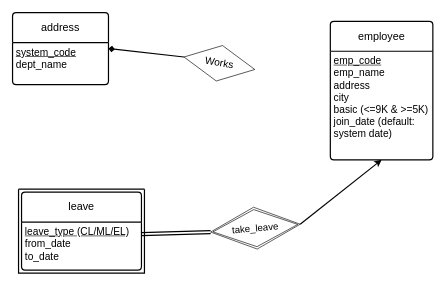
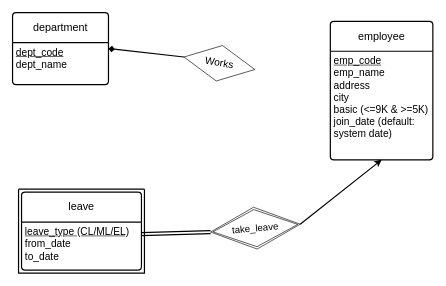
  <mxCell id="0" />
  <mxCell id="1" parent="0" />
- <mxCell id="2" value="&lt;font style=&quot;font-size: 18px;&quot;&gt;address&lt;/font&gt;" style="swimlane;childLayout=stackLayout;horizontal=1;startSize=50;horizontalStack=0;rounded=1;fontSize=14;fontStyle=0;strokeWidth=2;resizeParent=0;resizeLast=1;shadow=0;dashed=0;align=center;arcSize=4;whiteSpace=wrap;html=1;" vertex="1" parent="1"><mxGeometry x="20" y="20.5" width="160" height="120" as="geometry"><mxRectangle x="70" y="30" width="130" height="50" as="alternateBounds" /></mxGeometry></mxCell>
- <mxCell id="3" value="&lt;font style=&quot;font-size: 17px;&quot;&gt;&lt;u&gt;system_code&lt;/u&gt;&lt;br&gt;dept_name&lt;/font&gt;" style="align=left;strokeColor=none;fillColor=none;spacingLeft=4;fontSize=12;verticalAlign=top;resizable=0;rotatable=0;part=1;html=1;" vertex="1" parent="2"><mxGeometry y="50" width="160" height="70" as="geometry" /></mxCell>
+ <mxCell id="2" value="&lt;font style=&quot;font-size: 18px;&quot;&gt;department&lt;/font&gt;" style="swimlane;childLayout=stackLayout;horizontal=1;startSize=50;horizontalStack=0;rounded=1;fontSize=14;fontStyle=0;strokeWidth=2;resizeParent=0;resizeLast=1;shadow=0;dashed=0;align=center;arcSize=4;whiteSpace=wrap;html=1;" vertex="1" parent="1"><mxGeometry x="20" y="20.5" width="160" height="120" as="geometry"><mxRectangle x="70" y="30" width="130" height="50" as="alternateBounds" /></mxGeometry></mxCell>
+ <mxCell id="3" value="&lt;font style=&quot;font-size: 17px;&quot;&gt;&lt;u&gt;dept_code&lt;/u&gt;&lt;br&gt;dept_name&lt;/font&gt;" style="align=left;strokeColor=none;fillColor=none;spacingLeft=4;fontSize=12;verticalAlign=top;resizable=0;rotatable=0;part=1;html=1;" vertex="1" parent="2"><mxGeometry y="50" width="160" height="70" as="geometry" /></mxCell>
  <mxCell id="4" value="&lt;h4&gt;&lt;span style=&quot;font-weight: normal;&quot;&gt;&lt;font style=&quot;font-size: 17px;&quot;&gt;Works&lt;/font&gt;&lt;/span&gt;&lt;/h4&gt;" style="shape=rhombus;perimeter=rhombusPerimeter;whiteSpace=wrap;html=1;align=center;rotation=10;" vertex="1" parent="1"><mxGeometry x="305" y="75" width="120" height="60" as="geometry" /></mxCell>
  <mxCell id="5" value="&lt;font style=&quot;font-size: 18px;&quot;&gt;employee&lt;/font&gt;" style="swimlane;childLayout=stackLayout;horizontal=1;startSize=50;horizontalStack=0;rounded=1;fontSize=14;fontStyle=0;strokeWidth=2;resizeParent=0;resizeLast=1;shadow=0;dashed=0;align=center;arcSize=4;whiteSpace=wrap;html=1;glass=0;rotation=0;swimlaneFillColor=none;perimeterSpacing=0;swimlaneLine=1;" vertex="1" parent="1"><mxGeometry x="550" y="35" width="171" height="231" as="geometry"><mxRectangle x="70" y="30" width="130" height="50" as="alternateBounds" /></mxGeometry></mxCell>
  <mxCell id="6" value="&lt;font style=&quot;font-size: 17px;&quot;&gt;&lt;u&gt;emp_code&lt;/u&gt;&lt;br&gt;emp_name&lt;br&gt;address&lt;br&gt;city&lt;br&gt;basic (&amp;lt;=9K &amp;amp; &amp;gt;=5K)&lt;br&gt;join_date (default:&lt;br&gt;system date)&lt;br&gt;&lt;br&gt;&lt;/font&gt;" style="align=left;strokeColor=none;fillColor=none;spacingLeft=4;fontSize=12;verticalAlign=top;resizable=0;rotatable=0;part=1;html=1;" vertex="1" parent="5"><mxGeometry y="50" width="171" height="181" as="geometry" /></mxCell>
  <mxCell id="7" value="" style="endArrow=diamond;html=1;rounded=0;exitX=0;exitY=0.5;exitDx=0;exitDy=0;strokeWidth=2;entryX=1;entryY=0.143;entryDx=0;entryDy=0;entryPerimeter=0;" edge="1" parent="1" source="4" target="3"><mxGeometry width="50" height="50" relative="1" as="geometry"><mxPoint x="340" y="245" as="sourcePoint" /><mxPoint x="180" y="75" as="targetPoint" /></mxGeometry></mxCell>
  <mxCell id="8" value="&lt;font style=&quot;font-size: 16px;&quot;&gt;take_leave&lt;/font&gt;" style="shape=rhombus;double=1;perimeter=rhombusPerimeter;whiteSpace=wrap;html=1;align=center;rotation=-5;" vertex="1" parent="1"><mxGeometry x="350" y="345" width="150" height="70" as="geometry" /></mxCell>
  <mxCell id="9" value="" style="endArrow=none;html=1;rounded=0;shape=link;exitX=1;exitY=0.25;exitDx=0;exitDy=0;entryX=0;entryY=0.5;entryDx=0;entryDy=0;strokeWidth=2;" edge="1" parent="1" source="13" target="8"><mxGeometry width="50" height="50" relative="1" as="geometry"><mxPoint x="310" y="485" as="sourcePoint" /><mxPoint x="360" y="435" as="targetPoint" /></mxGeometry></mxCell>
  <mxCell id="10" value="" style="endArrow=classic;html=1;rounded=0;entryX=0.5;entryY=1;entryDx=0;entryDy=0;exitX=1;exitY=0.5;exitDx=0;exitDy=0;strokeWidth=2;" edge="1" parent="1" source="8" target="6"><mxGeometry width="50" height="50" relative="1" as="geometry"><mxPoint x="350" y="315" as="sourcePoint" /><mxPoint x="400" y="265" as="targetPoint" /></mxGeometry></mxCell>
  <mxCell id="11" value="" style="swimlane;startSize=0;strokeWidth=2;rounded=1;" vertex="1" parent="1"><mxGeometry x="30" y="315" width="210" height="140" as="geometry" /></mxCell>
  <mxCell id="12" value="&lt;font style=&quot;font-size: 18px;&quot;&gt;leave&lt;/font&gt;" style="swimlane;childLayout=stackLayout;horizontal=1;startSize=50;horizontalStack=0;rounded=1;fontSize=14;fontStyle=0;strokeWidth=2;resizeParent=0;resizeLast=1;shadow=0;dashed=0;double=1;align=center;arcSize=4;whiteSpace=wrap;html=1;glass=0;rotation=0;swimlaneFillColor=none;perimeterSpacing=0;swimlaneLine=1;strokeColor=default;" vertex="1" parent="11"><mxGeometry x="5" y="5" width="200" height="130" as="geometry"><mxRectangle x="70" y="30" width="130" height="50" as="alternateBounds" /></mxGeometry></mxCell>
  <mxCell id="13" value="&lt;font style=&quot;font-size: 17px;&quot;&gt;&lt;u&gt;leave_type (CL/ML/EL)&lt;br&gt;&lt;/u&gt;from_date&lt;br&gt;to_date&lt;br&gt;&lt;/font&gt;" style="align=left;strokeColor=none;fillColor=none;spacingLeft=4;fontSize=12;verticalAlign=top;resizable=0;rotatable=0;part=1;html=1;" vertex="1" parent="12"><mxGeometry y="50" width="200" height="80" as="geometry" /></mxCell>
